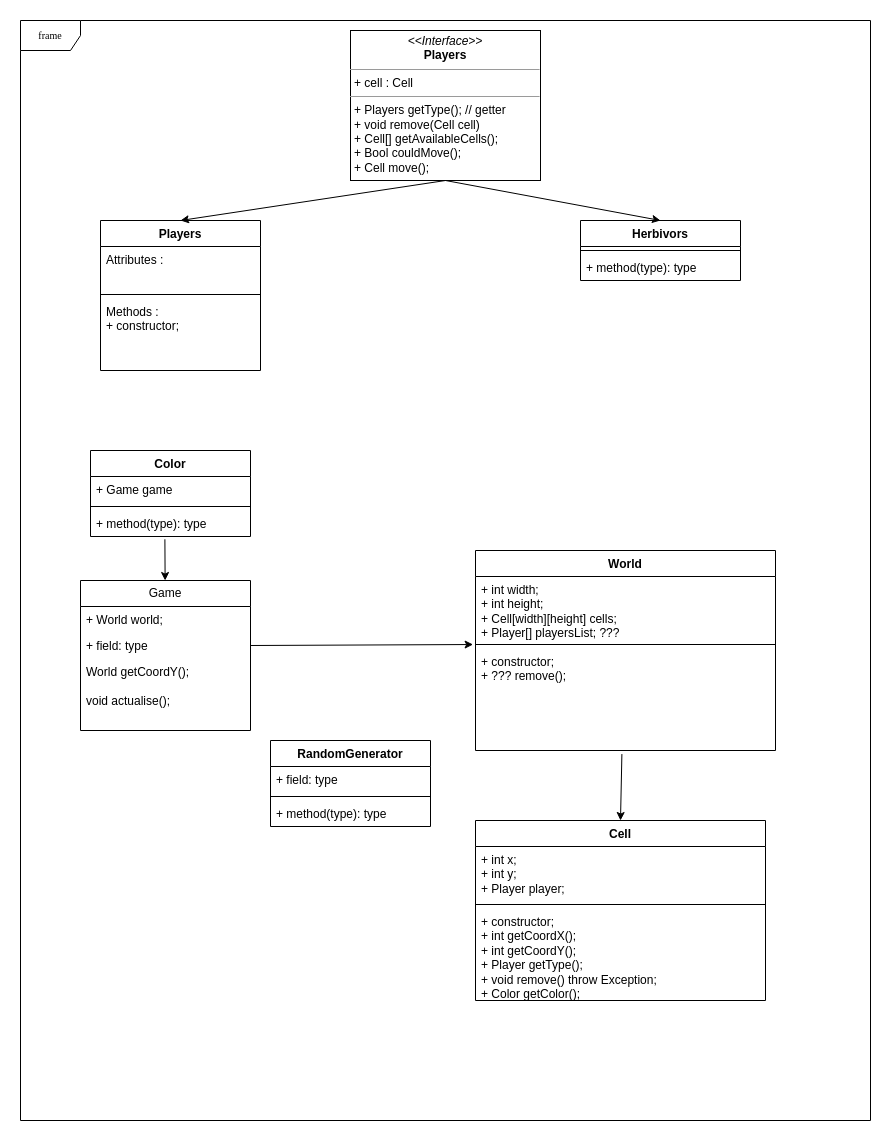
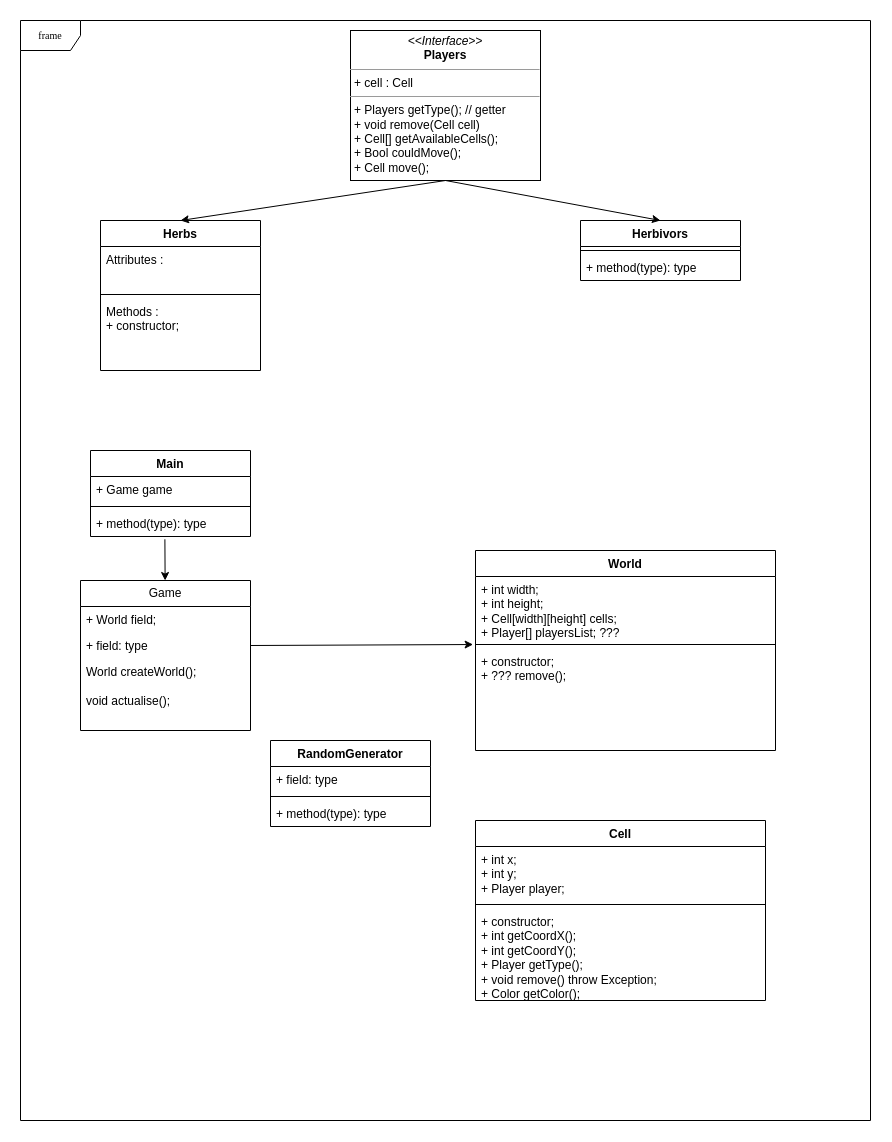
  <mxCell id="0" />
  <mxCell id="1" parent="0" />
  <mxCell id="2" value="frame" style="shape=umlFrame;whiteSpace=wrap;html=1;rounded=0;shadow=0;comic=0;labelBackgroundColor=none;strokeWidth=1;fontFamily=Verdana;fontSize=10;align=center;" parent="1" vertex="1"><mxGeometry width="850" height="1100" as="geometry" x="20" y="20" /></mxCell>
  <mxCell id="3" value="&lt;p style=&quot;margin:0px;margin-top:4px;text-align:center;&quot;&gt;&lt;i&gt;&amp;lt;&amp;lt;Interface&amp;gt;&amp;gt;&lt;/i&gt;&lt;br&gt;&lt;b&gt;Players&lt;/b&gt;&lt;/p&gt;&lt;hr size=&quot;1&quot;&gt;&lt;p style=&quot;margin:0px;margin-left:4px;&quot;&gt;+ cell : Cell&lt;/p&gt;&lt;hr size=&quot;1&quot;&gt;&lt;p style=&quot;margin:0px;margin-left:4px;&quot;&gt;+ Players getType(); // getter&lt;/p&gt;&lt;p style=&quot;margin:0px;margin-left:4px;&quot;&gt;+ void remove(Cell cell)&lt;br&gt;&lt;/p&gt;&lt;p style=&quot;margin:0px;margin-left:4px;&quot;&gt;+ Cell[] getAvailableCells();&lt;/p&gt;&lt;p style=&quot;margin:0px;margin-left:4px;&quot;&gt;+ Bool couldMove();&lt;/p&gt;&lt;p style=&quot;margin:0px;margin-left:4px;&quot;&gt;+ Cell move();&lt;/p&gt;" style="verticalAlign=top;align=left;overflow=fill;fontSize=12;fontFamily=Helvetica;html=1;whiteSpace=wrap;" parent="1" vertex="1"><mxGeometry x="350" y="30" width="190" height="150" as="geometry" /></mxCell>
- <mxCell id="4" value="Players" style="swimlane;fontStyle=1;align=center;verticalAlign=top;childLayout=stackLayout;horizontal=1;startSize=26;horizontalStack=0;resizeParent=1;resizeParentMax=0;resizeLast=0;collapsible=1;marginBottom=0;whiteSpace=wrap;html=1;" parent="1" vertex="1"><mxGeometry x="100" y="220" width="160" height="150" as="geometry" /></mxCell>
+ <mxCell id="4" value="Herbs" style="swimlane;fontStyle=1;align=center;verticalAlign=top;childLayout=stackLayout;horizontal=1;startSize=26;horizontalStack=0;resizeParent=1;resizeParentMax=0;resizeLast=0;collapsible=1;marginBottom=0;whiteSpace=wrap;html=1;" parent="1" vertex="1"><mxGeometry x="100" y="220" width="160" height="150" as="geometry" /></mxCell>
  <mxCell id="5" value="Attributes :&lt;br&gt;" style="text;strokeColor=none;fillColor=none;align=left;verticalAlign=top;spacingLeft=4;spacingRight=4;overflow=hidden;rotatable=0;points=[[0,0.5],[1,0.5]];portConstraint=eastwest;whiteSpace=wrap;html=1;" parent="4" vertex="1"><mxGeometry y="26" width="160" height="44" as="geometry" /></mxCell>
  <mxCell id="6" value="" style="line;strokeWidth=1;fillColor=none;align=left;verticalAlign=middle;spacingTop=-1;spacingLeft=3;spacingRight=3;rotatable=0;labelPosition=right;points=[];portConstraint=eastwest;strokeColor=inherit;" parent="4" vertex="1"><mxGeometry y="70" width="160" height="8" as="geometry" /></mxCell>
  <mxCell id="7" value="Methods :&lt;br&gt;+ constructor;" style="text;strokeColor=none;fillColor=none;align=left;verticalAlign=top;spacingLeft=4;spacingRight=4;overflow=hidden;rotatable=0;points=[[0,0.5],[1,0.5]];portConstraint=eastwest;whiteSpace=wrap;html=1;" parent="4" vertex="1"><mxGeometry y="78" width="160" height="72" as="geometry" /></mxCell>
  <mxCell id="8" value="Cell" style="swimlane;fontStyle=1;align=center;verticalAlign=top;childLayout=stackLayout;horizontal=1;startSize=26;horizontalStack=0;resizeParent=1;resizeParentMax=0;resizeLast=0;collapsible=1;marginBottom=0;whiteSpace=wrap;html=1;" parent="1" vertex="1"><mxGeometry x="475" y="820" width="290" height="180" as="geometry" /></mxCell>
  <mxCell id="9" value="+ int x;&lt;br&gt;+ int y;&lt;br&gt;+ Player player;" style="text;strokeColor=none;fillColor=none;align=left;verticalAlign=top;spacingLeft=4;spacingRight=4;overflow=hidden;rotatable=0;points=[[0,0.5],[1,0.5]];portConstraint=eastwest;whiteSpace=wrap;html=1;" parent="8" vertex="1"><mxGeometry y="26" width="290" height="54" as="geometry" /></mxCell>
  <mxCell id="10" value="" style="line;strokeWidth=1;fillColor=none;align=left;verticalAlign=middle;spacingTop=-1;spacingLeft=3;spacingRight=3;rotatable=0;labelPosition=right;points=[];portConstraint=eastwest;strokeColor=inherit;" parent="8" vertex="1"><mxGeometry y="80" width="290" height="8" as="geometry" /></mxCell>
  <mxCell id="11" value="+ constructor;&lt;br&gt;+ int getCoordX();&lt;br&gt;+ int getCoordY();&lt;br&gt;+ Player getType();&lt;br&gt;+ void remove() throw Exception;&lt;br&gt;+ Color getColor();" style="text;strokeColor=none;fillColor=none;align=left;verticalAlign=top;spacingLeft=4;spacingRight=4;overflow=hidden;rotatable=0;points=[[0,0.5],[1,0.5]];portConstraint=eastwest;whiteSpace=wrap;html=1;" parent="8" vertex="1"><mxGeometry y="88" width="290" height="92" as="geometry" /></mxCell>
  <mxCell id="12" value="World" style="swimlane;fontStyle=1;align=center;verticalAlign=top;childLayout=stackLayout;horizontal=1;startSize=26;horizontalStack=0;resizeParent=1;resizeParentMax=0;resizeLast=0;collapsible=1;marginBottom=0;whiteSpace=wrap;html=1;" parent="1" vertex="1"><mxGeometry x="475" y="550" width="300" height="200" as="geometry" /></mxCell>
  <mxCell id="13" value="+ int width;&lt;br&gt;+ int height;&lt;br&gt;+ Cell[width][height] cells;&lt;br&gt;+ Player[] playersList; ???" style="text;strokeColor=none;fillColor=none;align=left;verticalAlign=top;spacingLeft=4;spacingRight=4;overflow=hidden;rotatable=0;points=[[0,0.5],[1,0.5]];portConstraint=eastwest;whiteSpace=wrap;html=1;" parent="12" vertex="1"><mxGeometry y="26" width="300" height="64" as="geometry" /></mxCell>
  <mxCell id="14" value="" style="line;strokeWidth=1;fillColor=none;align=left;verticalAlign=middle;spacingTop=-1;spacingLeft=3;spacingRight=3;rotatable=0;labelPosition=right;points=[];portConstraint=eastwest;strokeColor=inherit;" parent="12" vertex="1"><mxGeometry y="90" width="300" height="8" as="geometry" /></mxCell>
  <mxCell id="15" value="+ constructor;&lt;br&gt;+ ??? remove();" style="text;strokeColor=none;fillColor=none;align=left;verticalAlign=top;spacingLeft=4;spacingRight=4;overflow=hidden;rotatable=0;points=[[0,0.5],[1,0.5]];portConstraint=eastwest;whiteSpace=wrap;html=1;" parent="12" vertex="1"><mxGeometry y="98" width="300" height="102" as="geometry" /></mxCell>
  <mxCell id="16" value="Herbivors" style="swimlane;fontStyle=1;align=center;verticalAlign=top;childLayout=stackLayout;horizontal=1;startSize=26;horizontalStack=0;resizeParent=1;resizeParentMax=0;resizeLast=0;collapsible=1;marginBottom=0;whiteSpace=wrap;html=1;" parent="1" vertex="1"><mxGeometry x="580" y="220" width="160" height="60" as="geometry" /></mxCell>
  <mxCell id="17" value="" style="line;strokeWidth=1;fillColor=none;align=left;verticalAlign=middle;spacingTop=-1;spacingLeft=3;spacingRight=3;rotatable=0;labelPosition=right;points=[];portConstraint=eastwest;strokeColor=inherit;" parent="16" vertex="1"><mxGeometry y="26" width="160" height="8" as="geometry" /></mxCell>
  <mxCell id="18" value="+ method(type): type" style="text;strokeColor=none;fillColor=none;align=left;verticalAlign=top;spacingLeft=4;spacingRight=4;overflow=hidden;rotatable=0;points=[[0,0.5],[1,0.5]];portConstraint=eastwest;whiteSpace=wrap;html=1;" parent="16" vertex="1"><mxGeometry y="34" width="160" height="26" as="geometry" /></mxCell>
  <mxCell id="19" value="" style="endArrow=classic;html=1;rounded=0;entryX=0.5;entryY=0;entryDx=0;entryDy=0;exitX=0.5;exitY=1;exitDx=0;exitDy=0;" parent="1" source="3" target="16" edge="1"><mxGeometry width="50" height="50" relative="1" as="geometry"><mxPoint x="420" y="230" as="sourcePoint" /><mxPoint x="470" y="180" as="targetPoint" /></mxGeometry></mxCell>
  <mxCell id="20" value="" style="endArrow=classic;html=1;rounded=0;entryX=0.5;entryY=0;entryDx=0;entryDy=0;exitX=0.5;exitY=1;exitDx=0;exitDy=0;" parent="1" source="3" target="4" edge="1"><mxGeometry width="50" height="50" relative="1" as="geometry"><mxPoint x="420" y="230" as="sourcePoint" /><mxPoint x="470" y="180" as="targetPoint" /></mxGeometry></mxCell>
  <mxCell id="21" value="RandomGenerator" style="swimlane;fontStyle=1;align=center;verticalAlign=top;childLayout=stackLayout;horizontal=1;startSize=26;horizontalStack=0;resizeParent=1;resizeParentMax=0;resizeLast=0;collapsible=1;marginBottom=0;whiteSpace=wrap;html=1;" parent="1" vertex="1"><mxGeometry x="270" y="740" width="160" height="86" as="geometry" /></mxCell>
  <mxCell id="22" value="+ field: type" style="text;strokeColor=none;fillColor=none;align=left;verticalAlign=top;spacingLeft=4;spacingRight=4;overflow=hidden;rotatable=0;points=[[0,0.5],[1,0.5]];portConstraint=eastwest;whiteSpace=wrap;html=1;" parent="21" vertex="1"><mxGeometry y="26" width="160" height="26" as="geometry" /></mxCell>
  <mxCell id="23" value="" style="line;strokeWidth=1;fillColor=none;align=left;verticalAlign=middle;spacingTop=-1;spacingLeft=3;spacingRight=3;rotatable=0;labelPosition=right;points=[];portConstraint=eastwest;strokeColor=inherit;" parent="21" vertex="1"><mxGeometry y="52" width="160" height="8" as="geometry" /></mxCell>
  <mxCell id="24" value="+ method(type): type" style="text;strokeColor=none;fillColor=none;align=left;verticalAlign=top;spacingLeft=4;spacingRight=4;overflow=hidden;rotatable=0;points=[[0,0.5],[1,0.5]];portConstraint=eastwest;whiteSpace=wrap;html=1;" parent="21" vertex="1"><mxGeometry y="60" width="160" height="26" as="geometry" /></mxCell>
  <mxCell id="25" value="Game" style="swimlane;fontStyle=0;childLayout=stackLayout;horizontal=1;startSize=26;fillColor=none;horizontalStack=0;resizeParent=1;resizeParentMax=0;resizeLast=0;collapsible=1;marginBottom=0;whiteSpace=wrap;html=1;" parent="1" vertex="1"><mxGeometry x="80" y="580" width="170" height="150" as="geometry" /></mxCell>
- <mxCell id="26" value="+ World world;" style="text;strokeColor=none;fillColor=none;align=left;verticalAlign=top;spacingLeft=4;spacingRight=4;overflow=hidden;rotatable=0;points=[[0,0.5],[1,0.5]];portConstraint=eastwest;whiteSpace=wrap;html=1;" parent="25" vertex="1"><mxGeometry y="26" width="170" height="26" as="geometry" /></mxCell>
+ <mxCell id="26" value="+ World field;" style="text;strokeColor=none;fillColor=none;align=left;verticalAlign=top;spacingLeft=4;spacingRight=4;overflow=hidden;rotatable=0;points=[[0,0.5],[1,0.5]];portConstraint=eastwest;whiteSpace=wrap;html=1;" parent="25" vertex="1"><mxGeometry y="26" width="170" height="26" as="geometry" /></mxCell>
  <mxCell id="27" value="+ field: type" style="text;strokeColor=none;fillColor=none;align=left;verticalAlign=top;spacingLeft=4;spacingRight=4;overflow=hidden;rotatable=0;points=[[0,0.5],[1,0.5]];portConstraint=eastwest;whiteSpace=wrap;html=1;" parent="25" vertex="1"><mxGeometry y="52" width="170" height="26" as="geometry" /></mxCell>
- <mxCell id="28" value="World getCoordY();&lt;br&gt;&lt;br&gt;void actualise();" style="text;strokeColor=none;fillColor=none;align=left;verticalAlign=top;spacingLeft=4;spacingRight=4;overflow=hidden;rotatable=0;points=[[0,0.5],[1,0.5]];portConstraint=eastwest;whiteSpace=wrap;html=1;" parent="25" vertex="1"><mxGeometry y="78" width="170" height="72" as="geometry" /></mxCell>
- <mxCell id="29" value="Color" style="swimlane;fontStyle=1;align=center;verticalAlign=top;childLayout=stackLayout;horizontal=1;startSize=26;horizontalStack=0;resizeParent=1;resizeParentMax=0;resizeLast=0;collapsible=1;marginBottom=0;whiteSpace=wrap;html=1;" parent="1" vertex="1"><mxGeometry x="90" y="450" width="160" height="86" as="geometry" /></mxCell>
+ <mxCell id="28" value="World createWorld();&lt;br&gt;&lt;br&gt;void actualise();" style="text;strokeColor=none;fillColor=none;align=left;verticalAlign=top;spacingLeft=4;spacingRight=4;overflow=hidden;rotatable=0;points=[[0,0.5],[1,0.5]];portConstraint=eastwest;whiteSpace=wrap;html=1;" parent="25" vertex="1"><mxGeometry y="78" width="170" height="72" as="geometry" /></mxCell>
+ <mxCell id="29" value="Main" style="swimlane;fontStyle=1;align=center;verticalAlign=top;childLayout=stackLayout;horizontal=1;startSize=26;horizontalStack=0;resizeParent=1;resizeParentMax=0;resizeLast=0;collapsible=1;marginBottom=0;whiteSpace=wrap;html=1;" parent="1" vertex="1"><mxGeometry x="90" y="450" width="160" height="86" as="geometry" /></mxCell>
  <mxCell id="30" value="+ Game game" style="text;strokeColor=none;fillColor=none;align=left;verticalAlign=top;spacingLeft=4;spacingRight=4;overflow=hidden;rotatable=0;points=[[0,0.5],[1,0.5]];portConstraint=eastwest;whiteSpace=wrap;html=1;" parent="29" vertex="1"><mxGeometry y="26" width="160" height="26" as="geometry" /></mxCell>
  <mxCell id="31" value="" style="line;strokeWidth=1;fillColor=none;align=left;verticalAlign=middle;spacingTop=-1;spacingLeft=3;spacingRight=3;rotatable=0;labelPosition=right;points=[];portConstraint=eastwest;strokeColor=inherit;" parent="29" vertex="1"><mxGeometry y="52" width="160" height="8" as="geometry" /></mxCell>
  <mxCell id="32" value="+ method(type): type" style="text;strokeColor=none;fillColor=none;align=left;verticalAlign=top;spacingLeft=4;spacingRight=4;overflow=hidden;rotatable=0;points=[[0,0.5],[1,0.5]];portConstraint=eastwest;whiteSpace=wrap;html=1;" parent="29" vertex="1"><mxGeometry y="60" width="160" height="26" as="geometry" /></mxCell>
  <mxCell id="33" value="" style="endArrow=classic;html=1;rounded=0;exitX=0.465;exitY=1.108;exitDx=0;exitDy=0;exitPerimeter=0;" parent="1" source="32" target="25" edge="1"><mxGeometry width="50" height="50" relative="1" as="geometry"><mxPoint x="370" y="660" as="sourcePoint" /><mxPoint x="420" y="610" as="targetPoint" /></mxGeometry></mxCell>
  <mxCell id="34" value="" style="endArrow=classic;html=1;rounded=0;exitX=1;exitY=0.5;exitDx=0;exitDy=0;entryX=-0.008;entryY=-0.039;entryDx=0;entryDy=0;entryPerimeter=0;" parent="1" source="27" target="15" edge="1"><mxGeometry width="50" height="50" relative="1" as="geometry"><mxPoint x="370" y="660" as="sourcePoint" /><mxPoint x="420" y="610" as="targetPoint" /></mxGeometry></mxCell>
- <mxCell id="35" value="" style="endArrow=classic;html=1;rounded=0;exitX=0.488;exitY=1.035;exitDx=0;exitDy=0;exitPerimeter=0;entryX=0.5;entryY=0;entryDx=0;entryDy=0;" parent="1" source="15" target="8" edge="1"><mxGeometry width="50" height="50" relative="1" as="geometry"><mxPoint x="370" y="850" as="sourcePoint" /><mxPoint x="420" y="800" as="targetPoint" /></mxGeometry></mxCell>
